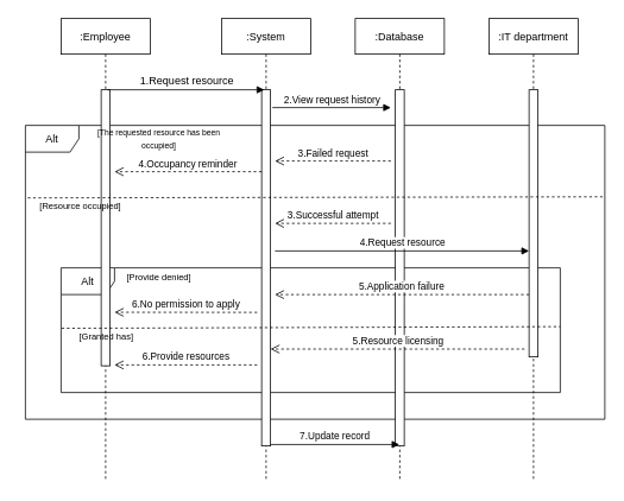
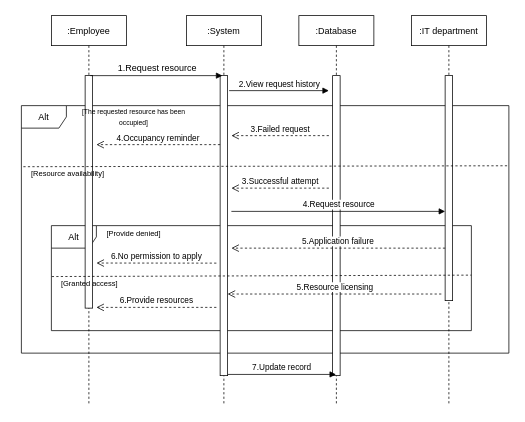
  <mxCell id="0" />
  <mxCell id="1" parent="0" />
  <mxCell id="2" value="Alt" style="shape=umlFrame;whiteSpace=wrap;html=1;" parent="1" vertex="1"><mxGeometry x="68" y="300" width="560" height="140" as="geometry" /></mxCell>
  <mxCell id="3" value="Alt" style="shape=umlFrame;whiteSpace=wrap;html=1;" parent="1" vertex="1"><mxGeometry x="28" y="140" width="650" height="330" as="geometry" /></mxCell>
  <mxCell id="4" value=":Employee" style="shape=umlLifeline;perimeter=lifelinePerimeter;container=1;collapsible=0;recursiveResize=0;rounded=0;shadow=0;strokeWidth=1;" parent="1" vertex="1"><mxGeometry x="68" y="20" width="100" height="520" as="geometry" /></mxCell>
  <mxCell id="5" value="" style="points=[];perimeter=orthogonalPerimeter;rounded=0;shadow=0;strokeWidth=1;" parent="4" vertex="1"><mxGeometry x="45" y="80" width="10" height="310" as="geometry" /></mxCell>
  <mxCell id="6" value=":System" style="shape=umlLifeline;perimeter=lifelinePerimeter;container=1;collapsible=0;recursiveResize=0;rounded=0;shadow=0;strokeWidth=1;" parent="1" vertex="1"><mxGeometry x="248" y="20" width="100" height="520" as="geometry" /></mxCell>
  <mxCell id="7" value="" style="points=[];perimeter=orthogonalPerimeter;rounded=0;shadow=0;strokeWidth=1;" parent="6" vertex="1"><mxGeometry x="45" y="80" width="10" height="400" as="geometry" /></mxCell>
  <mxCell id="8" value=":Database" style="shape=umlLifeline;perimeter=lifelinePerimeter;container=1;collapsible=0;recursiveResize=0;rounded=0;shadow=0;strokeWidth=1;" parent="1" vertex="1"><mxGeometry x="398" y="20" width="100" height="520" as="geometry" /></mxCell>
  <mxCell id="9" value="" style="points=[];perimeter=orthogonalPerimeter;rounded=0;shadow=0;strokeWidth=1;" parent="8" vertex="1"><mxGeometry x="45" y="80" width="10" height="400" as="geometry" /></mxCell>
  <mxCell id="10" value=":IT department" style="shape=umlLifeline;perimeter=lifelinePerimeter;container=1;collapsible=0;recursiveResize=0;rounded=0;shadow=0;strokeWidth=1;" parent="1" vertex="1"><mxGeometry x="548" y="20" width="100" height="520" as="geometry" /></mxCell>
  <mxCell id="11" value="" style="points=[];perimeter=orthogonalPerimeter;rounded=0;shadow=0;strokeWidth=1;" parent="10" vertex="1"><mxGeometry x="45" y="80" width="10" height="300" as="geometry" /></mxCell>
  <mxCell id="12" value="" style="html=1;verticalAlign=bottom;endArrow=block;" parent="1" edge="1"><mxGeometry width="80" relative="1" as="geometry"><mxPoint x="120" y="100" as="sourcePoint" /><mxPoint x="296" y="100" as="targetPoint" /></mxGeometry></mxCell>
  <mxCell id="13" value="1.Request resource" style="text;html=1;align=center;verticalAlign=middle;resizable=0;points=[];autosize=1;" parent="1" vertex="1"><mxGeometry x="151" y="81" width="115" height="18" as="geometry" /></mxCell>
  <mxCell id="14" value="2.View request history" style="html=1;verticalAlign=bottom;endArrow=block;" parent="1" edge="1"><mxGeometry width="80" relative="1" as="geometry"><mxPoint x="305" y="120" as="sourcePoint" /><mxPoint x="438" y="120" as="targetPoint" /></mxGeometry></mxCell>
  <mxCell id="15" value="&lt;font style=&quot;font-size: 9px&quot;&gt;[The requested resource has been occupied]&lt;/font&gt;" style="text;html=1;align=center;verticalAlign=middle;whiteSpace=wrap;rounded=0;fontSize=11;" parent="1" vertex="1"><mxGeometry x="108" y="145" width="140" height="20" as="geometry" /></mxCell>
  <mxCell id="16" value="3.Failed request" style="html=1;verticalAlign=bottom;endArrow=open;dashed=1;endSize=8;" parent="1" edge="1"><mxGeometry relative="1" as="geometry"><mxPoint x="438" y="180" as="sourcePoint" /><mxPoint x="308" y="180" as="targetPoint" /></mxGeometry></mxCell>
  <mxCell id="17" value="" style="endArrow=none;dashed=1;html=1;fontSize=11;exitX=0.076;exitY=0.072;exitDx=0;exitDy=0;exitPerimeter=0;entryX=1;entryY=0.243;entryDx=0;entryDy=0;entryPerimeter=0;" parent="1" source="19" target="3" edge="1"><mxGeometry width="50" height="50" relative="1" as="geometry"><mxPoint x="38" y="219.4" as="sourcePoint" /><mxPoint x="661" y="224" as="targetPoint" /></mxGeometry></mxCell>
  <mxCell id="18" value="4.Occupancy reminder" style="html=1;verticalAlign=bottom;endArrow=open;dashed=1;endSize=8;" parent="1" edge="1"><mxGeometry relative="1" as="geometry"><mxPoint x="293" y="192" as="sourcePoint" /><mxPoint x="128" y="192" as="targetPoint" /></mxGeometry></mxCell>
- <mxCell id="19" value="&lt;font style=&quot;font-size: 10px&quot;&gt;[Resource occupied]&lt;/font&gt;" style="text;html=1;align=center;verticalAlign=middle;whiteSpace=wrap;rounded=0;fontSize=11;" parent="1" vertex="1"><mxGeometry x="20" y="220" width="140" height="20" as="geometry" /></mxCell>
+ <mxCell id="19" value="&lt;font style=&quot;font-size: 10px&quot;&gt;[Resource availability]&lt;/font&gt;" style="text;html=1;align=center;verticalAlign=middle;whiteSpace=wrap;rounded=0;fontSize=11;" parent="1" vertex="1"><mxGeometry x="20" y="220" width="140" height="20" as="geometry" /></mxCell>
  <mxCell id="20" value="3.Successful attempt" style="html=1;verticalAlign=bottom;endArrow=open;dashed=1;endSize=8;" parent="1" edge="1"><mxGeometry relative="1" as="geometry"><mxPoint x="438" y="250" as="sourcePoint" /><mxPoint x="308" y="250" as="targetPoint" /></mxGeometry></mxCell>
  <mxCell id="21" value="4.Request resource" style="html=1;verticalAlign=bottom;endArrow=block;" parent="1" edge="1"><mxGeometry width="80" relative="1" as="geometry"><mxPoint x="308" y="281" as="sourcePoint" /><mxPoint x="593" y="281" as="targetPoint" /></mxGeometry></mxCell>
  <mxCell id="22" value="5.Resource licensing" style="html=1;verticalAlign=bottom;endArrow=open;dashed=1;endSize=8;exitX=0.887;exitY=0.724;exitDx=0;exitDy=0;exitPerimeter=0;" parent="1" edge="1"><mxGeometry relative="1" as="geometry"><mxPoint x="587.94" y="391.2" as="sourcePoint" /><mxPoint x="303" y="391.2" as="targetPoint" /></mxGeometry></mxCell>
  <mxCell id="23" value="7.Update record" style="html=1;verticalAlign=bottom;endArrow=block;exitX=1.033;exitY=0.996;exitDx=0;exitDy=0;exitPerimeter=0;" parent="1" source="7" target="8" edge="1"><mxGeometry width="80" relative="1" as="geometry"><mxPoint x="298" y="450" as="sourcePoint" /><mxPoint x="378" y="450" as="targetPoint" /></mxGeometry></mxCell>
  <mxCell id="24" value="6.Provide resources" style="html=1;verticalAlign=bottom;endArrow=open;dashed=1;endSize=8;" parent="1" edge="1"><mxGeometry relative="1" as="geometry"><mxPoint x="288" y="409" as="sourcePoint" /><mxPoint x="128" y="409" as="targetPoint" /></mxGeometry></mxCell>
  <mxCell id="25" value="" style="endArrow=none;dashed=1;html=1;fontSize=11;exitX=0.001;exitY=0.485;exitDx=0;exitDy=0;exitPerimeter=0;" parent="1" source="2" edge="1"><mxGeometry width="50" height="50" relative="1" as="geometry"><mxPoint x="40.64" y="361.25" as="sourcePoint" /><mxPoint x="628" y="366" as="targetPoint" /></mxGeometry></mxCell>
  <mxCell id="26" value="5.Application failure" style="html=1;verticalAlign=bottom;endArrow=open;dashed=1;endSize=8;" parent="1" source="11" edge="1"><mxGeometry relative="1" as="geometry"><mxPoint x="378" y="330" as="sourcePoint" /><mxPoint x="308" y="330" as="targetPoint" /></mxGeometry></mxCell>
  <mxCell id="27" value="6.No permission to apply" style="html=1;verticalAlign=bottom;endArrow=open;dashed=1;endSize=8;entryX=0.154;entryY=0.636;entryDx=0;entryDy=0;entryPerimeter=0;" parent="1" target="3" edge="1"><mxGeometry relative="1" as="geometry"><mxPoint x="288" y="350" as="sourcePoint" /><mxPoint x="338" y="340" as="targetPoint" /></mxGeometry></mxCell>
  <mxCell id="28" value="&lt;font style=&quot;font-size: 10px&quot;&gt;[Provide denied]&lt;/font&gt;" style="text;html=1;align=center;verticalAlign=middle;whiteSpace=wrap;rounded=0;fontSize=11;" parent="1" vertex="1"><mxGeometry x="108" y="300" width="140" height="20" as="geometry" /></mxCell>
- <mxCell id="29" value="&lt;font style=&quot;font-size: 10px&quot;&gt;[Granted has]&lt;/font&gt;" style="text;html=1;align=center;verticalAlign=middle;whiteSpace=wrap;rounded=0;fontSize=11;" parent="1" vertex="1"><mxGeometry x="49" y="367" width="140" height="20" as="geometry" /></mxCell>
+ <mxCell id="29" value="&lt;font style=&quot;font-size: 10px&quot;&gt;[Granted access]&lt;/font&gt;" style="text;html=1;align=center;verticalAlign=middle;whiteSpace=wrap;rounded=0;fontSize=11;" parent="1" vertex="1"><mxGeometry x="49" y="367" width="140" height="20" as="geometry" /></mxCell>
